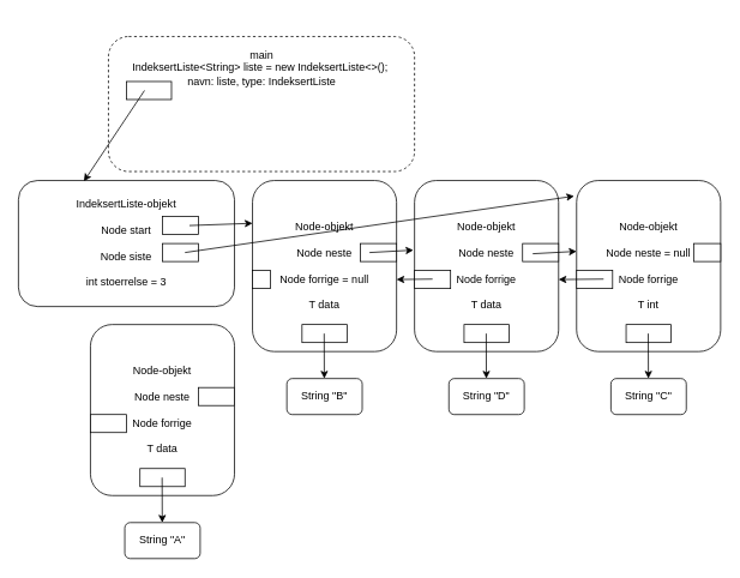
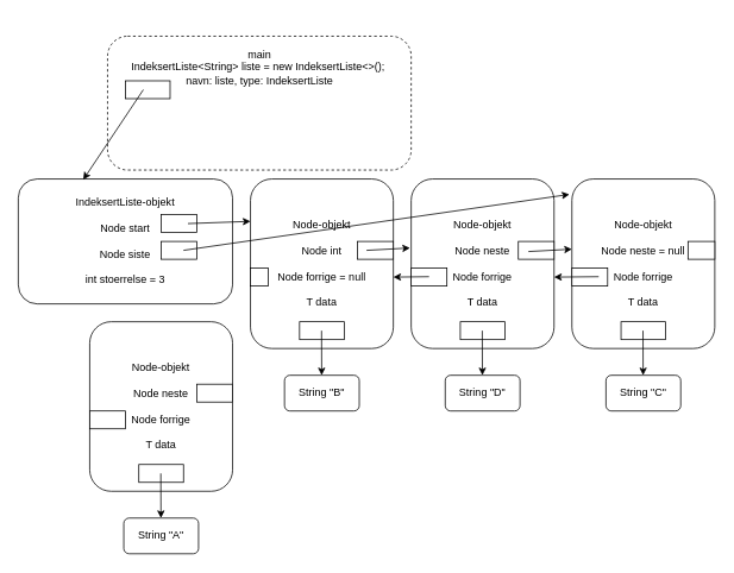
  <mxCell id="0" />
  <mxCell id="1" parent="0" />
  <mxCell id="2" value="" style="rounded=1;whiteSpace=wrap;html=1;dashed=1;" vertex="1" parent="1"><mxGeometry x="120" y="40" width="340" height="150" as="geometry" /></mxCell>
  <mxCell id="3" value="main&lt;br&gt;IndeksertListe&amp;lt;String&amp;gt; liste = new IndeksertListe&amp;lt;&amp;gt;();&amp;nbsp;&lt;br&gt;navn: liste, type: IndeksertListe" style="text;html=1;strokeColor=none;fillColor=none;align=center;verticalAlign=middle;whiteSpace=wrap;rounded=0;dashed=1;" vertex="1" parent="1"><mxGeometry x="133.75" y="20" width="312.5" height="110" as="geometry" /></mxCell>
  <mxCell id="4" value="" style="rounded=0;whiteSpace=wrap;html=1;" vertex="1" parent="1"><mxGeometry x="140" y="90" width="50" height="20" as="geometry" /></mxCell>
  <mxCell id="5" value="IndeksertListe-objekt&lt;br&gt;&lt;br&gt;Node start&lt;br&gt;&lt;br&gt;Node siste&lt;br&gt;&lt;br&gt;int stoerrelse = 3" style="rounded=1;whiteSpace=wrap;html=1;" vertex="1" parent="1"><mxGeometry x="20" y="200" width="240" height="140" as="geometry" /></mxCell>
  <mxCell id="6" value="Node-objekt&lt;br&gt;&lt;br&gt;Node neste&lt;br&gt;&lt;br&gt;Node forrige&lt;br&gt;&lt;br&gt;T data" style="rounded=1;whiteSpace=wrap;html=1;" vertex="1" parent="1"><mxGeometry x="100" y="360" width="160" height="190" as="geometry" /></mxCell>
- <mxCell id="7" value="Node-objekt&lt;br&gt;&lt;br&gt;Node neste&lt;br&gt;&lt;br&gt;Node forrige = null&lt;br&gt;&lt;br&gt;T data" style="rounded=1;whiteSpace=wrap;html=1;" vertex="1" parent="1"><mxGeometry x="280" y="200" width="160" height="190" as="geometry" /></mxCell>
+ <mxCell id="7" value="Node-objekt&lt;br&gt;&lt;br&gt;Node int&lt;br&gt;&lt;br&gt;Node forrige = null&lt;br&gt;&lt;br&gt;T data" style="rounded=1;whiteSpace=wrap;html=1;" vertex="1" parent="1"><mxGeometry x="280" y="200" width="160" height="190" as="geometry" /></mxCell>
  <mxCell id="8" value="Node-objekt&lt;br&gt;&lt;br&gt;Node neste&lt;br&gt;&lt;br&gt;Node forrige&lt;br&gt;&lt;br&gt;T data" style="rounded=1;whiteSpace=wrap;html=1;" vertex="1" parent="1"><mxGeometry x="460" y="200" width="160" height="190" as="geometry" /></mxCell>
  <mxCell id="9" value="" style="rounded=0;whiteSpace=wrap;html=1;" vertex="1" parent="1"><mxGeometry x="155" y="520" width="50" height="20" as="geometry" /></mxCell>
  <mxCell id="10" value="String &quot;A&quot;" style="rounded=1;whiteSpace=wrap;html=1;" vertex="1" parent="1"><mxGeometry x="138.13" y="580" width="83.75" height="40" as="geometry" /></mxCell>
  <mxCell id="11" value="String &quot;B&quot;" style="rounded=1;whiteSpace=wrap;html=1;" vertex="1" parent="1"><mxGeometry x="318.13" y="420" width="83.75" height="40" as="geometry" /></mxCell>
  <mxCell id="12" value="String &quot;D&quot;" style="rounded=1;whiteSpace=wrap;html=1;" vertex="1" parent="1"><mxGeometry x="498.13" y="420" width="83.75" height="40" as="geometry" /></mxCell>
  <mxCell id="13" value="" style="endArrow=classic;html=1;rounded=0;" edge="1" parent="1"><mxGeometry width="50" height="50" relative="1" as="geometry"><mxPoint x="179.6" y="530" as="sourcePoint" /><mxPoint x="179.75" y="580" as="targetPoint" /></mxGeometry></mxCell>
  <mxCell id="14" value="" style="rounded=0;whiteSpace=wrap;html=1;" vertex="1" parent="1"><mxGeometry x="335" y="360" width="50" height="20" as="geometry" /></mxCell>
  <mxCell id="15" value="" style="endArrow=classic;html=1;rounded=0;" edge="1" parent="1"><mxGeometry width="50" height="50" relative="1" as="geometry"><mxPoint x="359.61" y="370" as="sourcePoint" /><mxPoint x="359.76" y="420" as="targetPoint" /></mxGeometry></mxCell>
  <mxCell id="16" value="" style="rounded=0;whiteSpace=wrap;html=1;" vertex="1" parent="1"><mxGeometry x="515" y="360" width="50" height="20" as="geometry" /></mxCell>
  <mxCell id="17" value="" style="endArrow=classic;html=1;rounded=0;" edge="1" parent="1"><mxGeometry width="50" height="50" relative="1" as="geometry"><mxPoint x="539.61" y="370" as="sourcePoint" /><mxPoint x="539.76" y="420" as="targetPoint" /></mxGeometry></mxCell>
  <mxCell id="18" value="" style="rounded=0;whiteSpace=wrap;html=1;" vertex="1" parent="1"><mxGeometry x="100" y="460" width="40" height="20" as="geometry" /></mxCell>
  <mxCell id="19" value="" style="rounded=0;whiteSpace=wrap;html=1;" vertex="1" parent="1"><mxGeometry x="220" y="430" width="40" height="20" as="geometry" /></mxCell>
  <mxCell id="20" value="" style="rounded=0;whiteSpace=wrap;html=1;" vertex="1" parent="1"><mxGeometry x="280" y="300" width="20" height="20" as="geometry" /></mxCell>
  <mxCell id="21" value="" style="rounded=0;whiteSpace=wrap;html=1;" vertex="1" parent="1"><mxGeometry x="460" y="300" width="40" height="20" as="geometry" /></mxCell>
  <mxCell id="22" value="" style="rounded=0;whiteSpace=wrap;html=1;" vertex="1" parent="1"><mxGeometry x="580" y="270" width="40" height="20" as="geometry" /></mxCell>
  <mxCell id="23" value="" style="rounded=0;whiteSpace=wrap;html=1;" vertex="1" parent="1"><mxGeometry x="400" y="270" width="40" height="20" as="geometry" /></mxCell>
  <mxCell id="24" style="edgeStyle=orthogonalEdgeStyle;rounded=0;orthogonalLoop=1;jettySize=auto;html=1;exitX=0.5;exitY=1;exitDx=0;exitDy=0;" edge="1" parent="1" source="18" target="18"><mxGeometry relative="1" as="geometry" /></mxCell>
- <mxCell id="25" value="Node-objekt&lt;br&gt;&lt;br&gt;Node neste = null&lt;br&gt;&lt;br&gt;Node forrige&lt;br&gt;&lt;br&gt;T int" style="rounded=1;whiteSpace=wrap;html=1;" vertex="1" parent="1"><mxGeometry x="640" y="200" width="160" height="190" as="geometry" /></mxCell>
+ <mxCell id="25" value="Node-objekt&lt;br&gt;&lt;br&gt;Node neste = null&lt;br&gt;&lt;br&gt;Node forrige&lt;br&gt;&lt;br&gt;T data" style="rounded=1;whiteSpace=wrap;html=1;" vertex="1" parent="1"><mxGeometry x="640" y="200" width="160" height="190" as="geometry" /></mxCell>
  <mxCell id="26" value="String &quot;C&quot;" style="rounded=1;whiteSpace=wrap;html=1;" vertex="1" parent="1"><mxGeometry x="678.13" y="420" width="83.75" height="40" as="geometry" /></mxCell>
  <mxCell id="27" value="" style="rounded=0;whiteSpace=wrap;html=1;" vertex="1" parent="1"><mxGeometry x="695" y="360" width="50" height="20" as="geometry" /></mxCell>
  <mxCell id="28" value="" style="endArrow=classic;html=1;rounded=0;" edge="1" parent="1"><mxGeometry width="50" height="50" relative="1" as="geometry"><mxPoint x="719.61" y="370" as="sourcePoint" /><mxPoint x="719.76" y="420" as="targetPoint" /></mxGeometry></mxCell>
  <mxCell id="29" value="" style="rounded=0;whiteSpace=wrap;html=1;" vertex="1" parent="1"><mxGeometry x="640" y="300" width="40" height="20" as="geometry" /></mxCell>
  <mxCell id="30" value="" style="rounded=0;whiteSpace=wrap;html=1;" vertex="1" parent="1"><mxGeometry x="770" y="270" width="30" height="20" as="geometry" /></mxCell>
  <mxCell id="31" value="" style="rounded=0;whiteSpace=wrap;html=1;" vertex="1" parent="1"><mxGeometry x="180" y="240" width="40" height="20" as="geometry" /></mxCell>
  <mxCell id="32" value="" style="rounded=0;whiteSpace=wrap;html=1;" vertex="1" parent="1"><mxGeometry x="180" y="270" width="40" height="20" as="geometry" /></mxCell>
  <mxCell id="33" value="" style="endArrow=classic;html=1;rounded=0;entryX=0;entryY=0.25;entryDx=0;entryDy=0;" edge="1" parent="1" target="7"><mxGeometry width="50" height="50" relative="1" as="geometry"><mxPoint x="210" y="250" as="sourcePoint" /><mxPoint x="260" y="200" as="targetPoint" /></mxGeometry></mxCell>
  <mxCell id="34" value="" style="endArrow=classic;html=1;rounded=0;entryX=-0.008;entryY=0.407;entryDx=0;entryDy=0;entryPerimeter=0;" edge="1" parent="1" target="8"><mxGeometry width="50" height="50" relative="1" as="geometry"><mxPoint x="410" y="280" as="sourcePoint" /><mxPoint x="460" y="230" as="targetPoint" /></mxGeometry></mxCell>
  <mxCell id="35" value="" style="endArrow=classic;html=1;rounded=0;entryX=-0.008;entryY=0.407;entryDx=0;entryDy=0;entryPerimeter=0;" edge="1" parent="1"><mxGeometry width="50" height="50" relative="1" as="geometry"><mxPoint x="591.28" y="281.34" as="sourcePoint" /><mxPoint x="640" y="278.67" as="targetPoint" /></mxGeometry></mxCell>
  <mxCell id="36" value="" style="endArrow=classic;html=1;rounded=0;" edge="1" parent="1"><mxGeometry width="50" height="50" relative="1" as="geometry"><mxPoint x="480" y="309.5" as="sourcePoint" /><mxPoint x="440" y="310" as="targetPoint" /></mxGeometry></mxCell>
  <mxCell id="37" value="" style="endArrow=classic;html=1;rounded=0;" edge="1" parent="1"><mxGeometry width="50" height="50" relative="1" as="geometry"><mxPoint x="670" y="309.5" as="sourcePoint" /><mxPoint x="620" y="310" as="targetPoint" /></mxGeometry></mxCell>
  <mxCell id="38" value="" style="endArrow=classic;html=1;rounded=0;entryX=-0.017;entryY=0.091;entryDx=0;entryDy=0;entryPerimeter=0;" edge="1" parent="1" target="25"><mxGeometry width="50" height="50" relative="1" as="geometry"><mxPoint x="205" y="280" as="sourcePoint" /><mxPoint x="255" y="230" as="targetPoint" /></mxGeometry></mxCell>
  <mxCell id="39" value="" style="endArrow=classic;html=1;rounded=0;strokeColor=#000000;strokeWidth=1;entryX=0.303;entryY=0.006;entryDx=0;entryDy=0;entryPerimeter=0;" edge="1" parent="1" target="5"><mxGeometry width="50" height="50" relative="1" as="geometry"><mxPoint x="160" y="100" as="sourcePoint" /><mxPoint x="385" y="-30" as="targetPoint" /></mxGeometry></mxCell>
